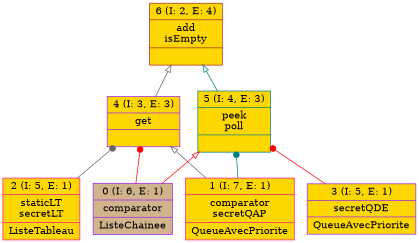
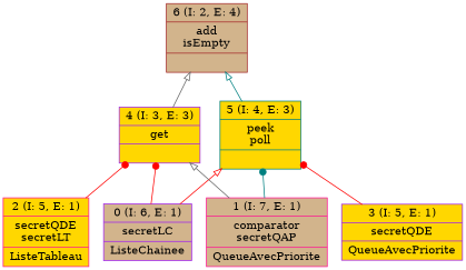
  digraph {
    rankdir=BT
    node [color=purple fillcolor=gold shape=record style=filled]
    edge [arrowhead=dot color=red]
-   n1 [fillcolor=tan label="{0 (I: 6, E: 1)|comparator\n|ListeChainee\n}"]
+   n1 [fillcolor=tan label="{0 (I: 6, E: 1)|secretLC\n|ListeChainee\n}"]
    n2 [label="{4 (I: 3, E: 3)|get\n|}"]
    n3 [color=teal label="{5 (I: 4, E: 3)|peek\npoll\n|}"]
-   n4 [color=brown label="{6 (I: 2, E: 4)|add\nisEmpty\n|}"]
-   n5 [color=deeppink label="{1 (I: 7, E: 1)|comparator\nsecretQAP\n|QueueAvecPriorite\n}"]
-   n6 [color=deeppink label="{2 (I: 5, E: 1)|staticLT\nsecretLT\n|ListeTableau\n}"]
+   n4 [color=brown fillcolor=tan label="{6 (I: 2, E: 4)|add\nisEmpty\n|}"]
+   n5 [color=deeppink fillcolor=tan label="{1 (I: 7, E: 1)|comparator\nsecretQAP\n|QueueAvecPriorite\n}"]
+   n6 [color=deeppink label="{2 (I: 5, E: 1)|secretQDE\nsecretLT\n|ListeTableau\n}"]
    n7 [label="{3 (I: 5, E: 1)|secretQDE\n|QueueAvecPriorite\n}"]
    n1 -> n2
    n1 -> n3 [arrowhead=onormal]
    n2 -> n4 [arrowhead=onormal color=gray40]
    n3 -> n4 [arrowhead=onormal color=teal]
    n5 -> n2 [arrowhead=onormal color=gray40]
    n5 -> n3 [color=teal]
-   n6 -> n2 [color=gray40]
+   n6 -> n2
    n7 -> n3
  }
